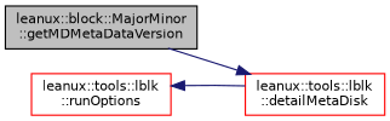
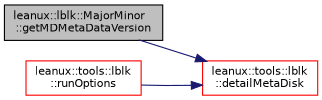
  digraph {
    rankdir=RL
    node [color=red fontname=Helvetica fontsize=10 shape=record]
    edge [color=midnightblue dir=back fontname=Helvetica fontsize=10 labelfontname=Helvetica labelfontsize=10 style=solid]
-   n1 [color=black fillcolor=grey75 fontcolor=black height=0.2 label="leanux::block::MajorMinor\l::getMDMetaDataVersion" style=filled width=0.4]
+   n1 [color=black fillcolor=grey75 fontcolor=black height=0.2 label="leanux::lblk::MajorMinor\l::getMDMetaDataVersion" style=filled width=0.4]
    n2 [height=0.2 label="leanux::tools::lblk\l::detailMetaDisk" width=0.4]
    n3 [height=0.2 label="leanux::tools::lblk\l::runOptions" width=0.4]
    n2 -> n1
-   n3 -> n2
+   n2 -> n3
  }
